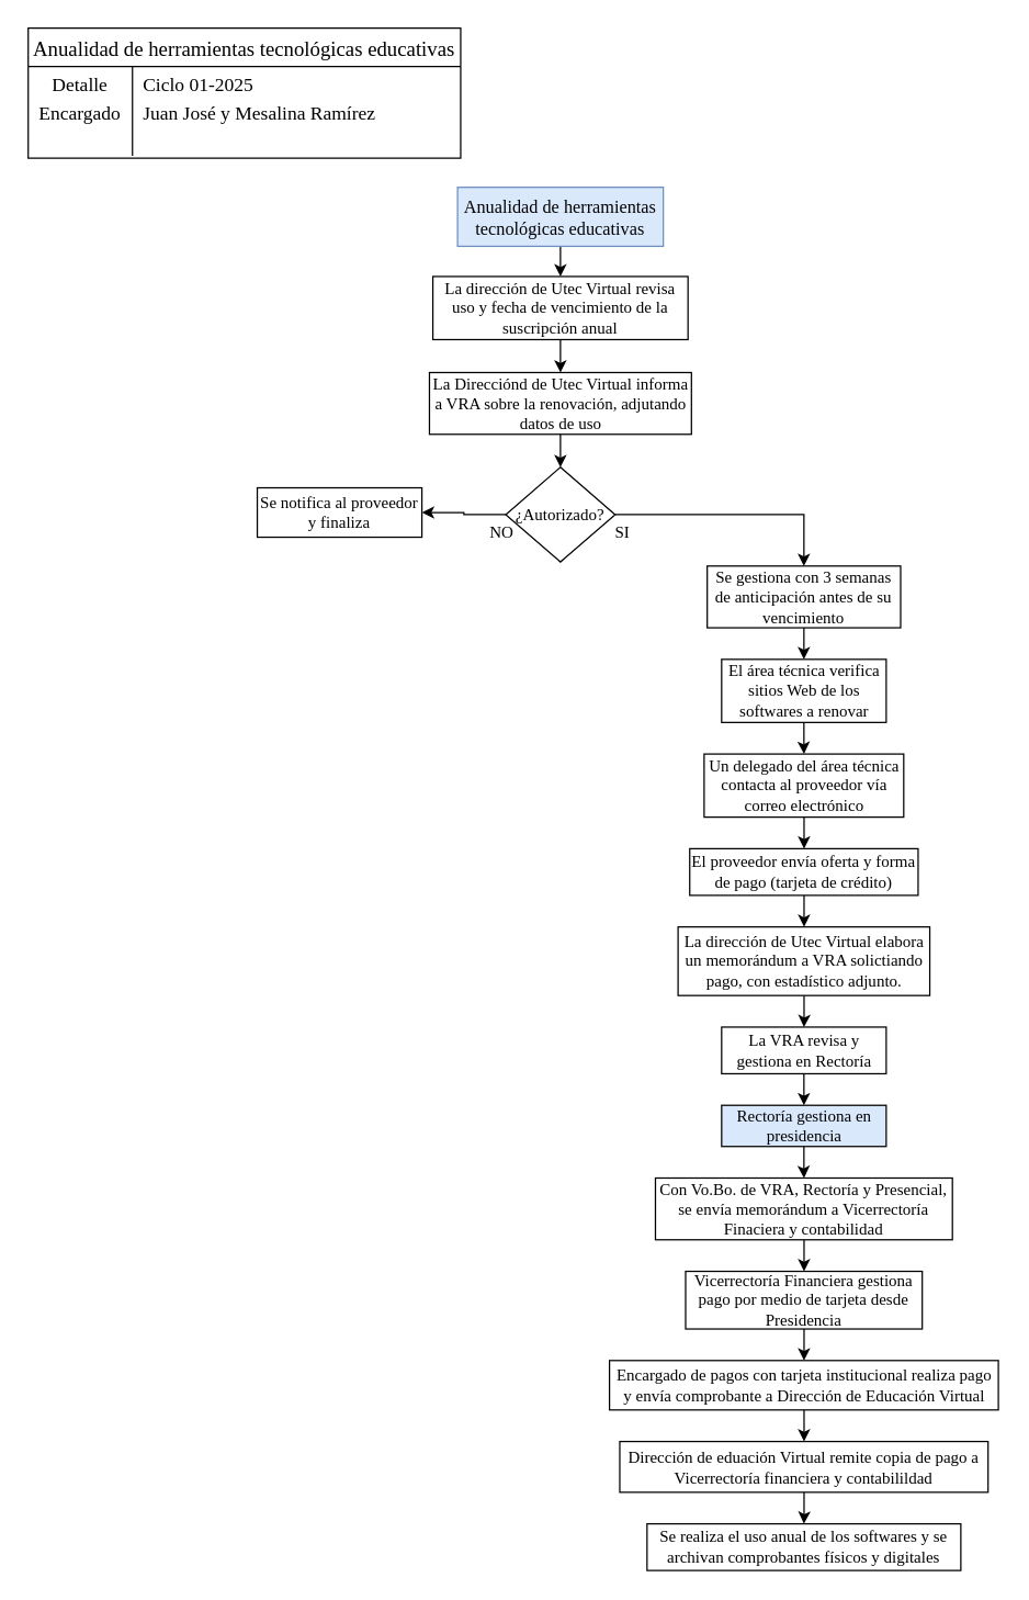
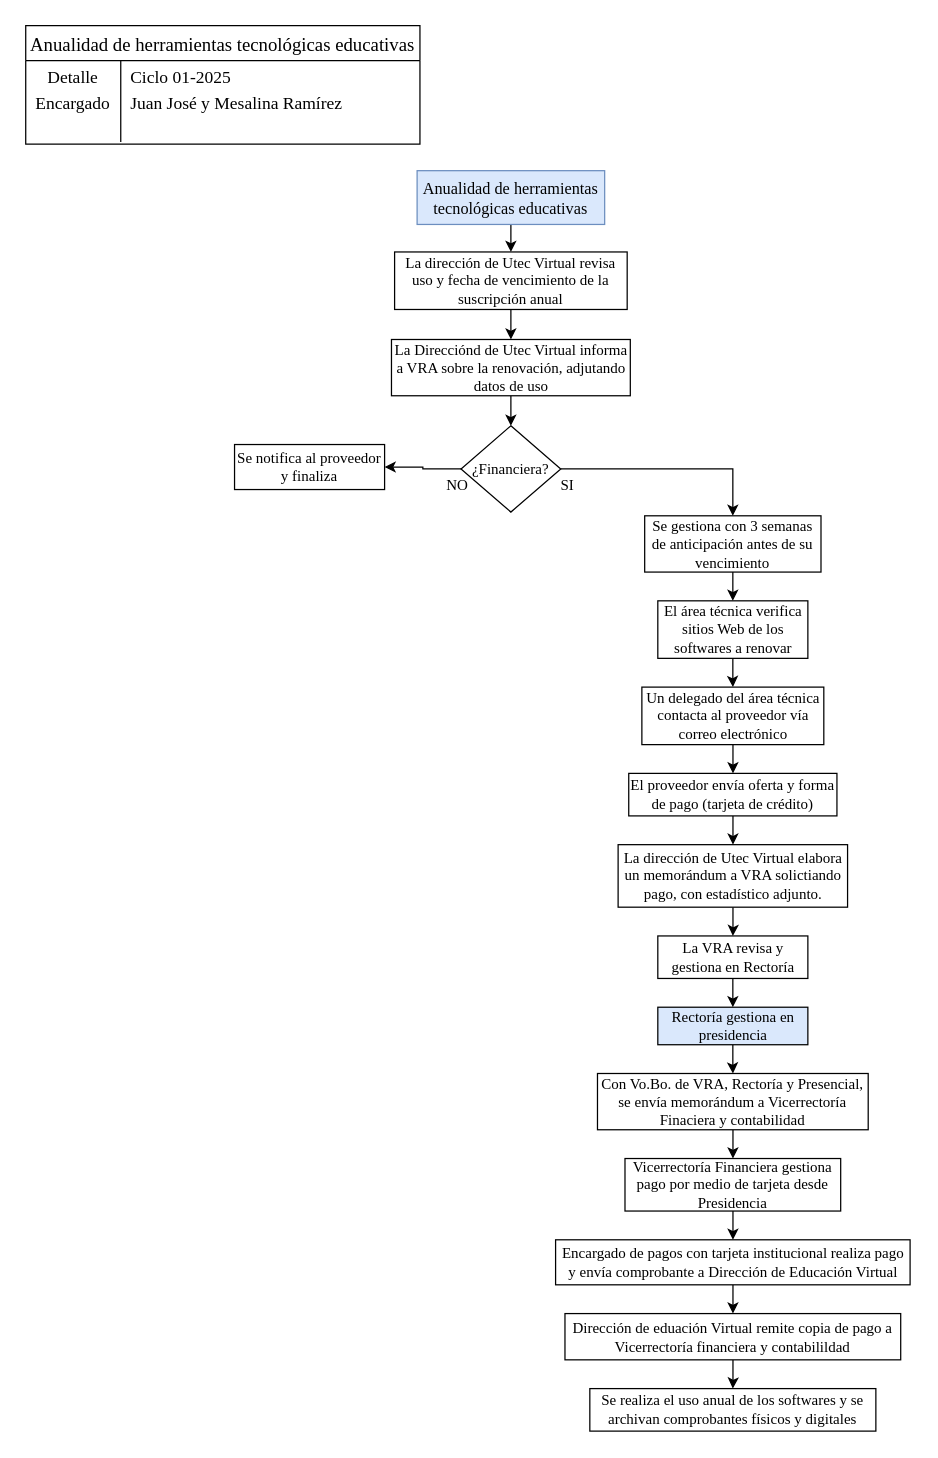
  <mxCell id="0" />
  <mxCell id="1" parent="0" />
  <mxCell id="2" value="Anualidad de herramientas tecnológicas educativas" style="shape=table;startSize=28;container=1;collapsible=0;childLayout=tableLayout;fixedRows=1;rowLines=0;fontStyle=0;strokeColor=default;fontSize=15;fontFamily=Times New Roman;" vertex="1" parent="1"><mxGeometry x="20" y="20" width="315.268" height="94.862" as="geometry" /></mxCell>
  <mxCell id="3" value="" style="shape=tableRow;horizontal=0;startSize=0;swimlaneHead=0;swimlaneBody=0;top=0;left=0;bottom=0;right=0;collapsible=0;dropTarget=0;fillColor=none;points=[[0,0.5],[1,0.5]];portConstraint=eastwest;strokeColor=inherit;fontSize=16;fontFamily=Times New Roman;" vertex="1" parent="2"><mxGeometry y="28" width="315.268" height="20" as="geometry" /></mxCell>
  <mxCell id="4" value="&lt;font style=&quot;font-size: 14px;&quot;&gt;Detalle&lt;/font&gt;&lt;div&gt;&lt;br&gt;&lt;/div&gt;" style="shape=partialRectangle;html=1;whiteSpace=wrap;connectable=0;fillColor=none;top=0;left=0;bottom=0;right=0;overflow=hidden;pointerEvents=1;strokeColor=inherit;fontSize=16;fontFamily=Times New Roman;" vertex="1" parent="3"><mxGeometry width="76" height="20" as="geometry"><mxRectangle width="76" height="20" as="alternateBounds" /></mxGeometry></mxCell>
  <mxCell id="5" value="&lt;font style=&quot;font-size: 14px;&quot;&gt;Ciclo 01-2025&lt;/font&gt;" style="shape=partialRectangle;html=1;whiteSpace=wrap;connectable=0;fillColor=none;top=0;left=0;bottom=0;right=0;align=left;spacingLeft=6;overflow=hidden;strokeColor=inherit;fontSize=16;fontFamily=Times New Roman;" vertex="1" parent="3"><mxGeometry x="76" width="239" height="20" as="geometry"><mxRectangle width="239" height="20" as="alternateBounds" /></mxGeometry></mxCell>
  <mxCell id="6" value="" style="shape=tableRow;horizontal=0;startSize=0;swimlaneHead=0;swimlaneBody=0;top=0;left=0;bottom=0;right=0;collapsible=0;dropTarget=0;fillColor=none;points=[[0,0.5],[1,0.5]];portConstraint=eastwest;strokeColor=inherit;fontSize=16;fontFamily=Times New Roman;" vertex="1" parent="2"><mxGeometry y="48" width="315.268" height="25" as="geometry" /></mxCell>
  <mxCell id="7" value="&lt;font style=&quot;font-size: 14px;&quot;&gt;Encargado&lt;/font&gt;" style="shape=partialRectangle;html=1;whiteSpace=wrap;connectable=0;fillColor=none;top=0;left=0;bottom=0;right=0;overflow=hidden;strokeColor=inherit;fontSize=16;fontFamily=Times New Roman;" vertex="1" parent="6"><mxGeometry width="76" height="25" as="geometry"><mxRectangle width="76" height="25" as="alternateBounds" /></mxGeometry></mxCell>
  <mxCell id="8" value="&lt;span style=&quot;font-size: 14px;&quot;&gt;Juan José y Mesalina Ramírez&lt;/span&gt;" style="shape=partialRectangle;html=1;whiteSpace=wrap;connectable=0;fillColor=none;top=0;left=0;bottom=0;right=0;align=left;spacingLeft=6;overflow=hidden;strokeColor=inherit;fontSize=16;fontFamily=Times New Roman;" vertex="1" parent="6"><mxGeometry x="76" width="239" height="25" as="geometry"><mxRectangle width="239" height="25" as="alternateBounds" /></mxGeometry></mxCell>
  <mxCell id="9" value="" style="shape=tableRow;horizontal=0;startSize=0;swimlaneHead=0;swimlaneBody=0;top=0;left=0;bottom=0;right=0;collapsible=0;dropTarget=0;fillColor=none;points=[[0,0.5],[1,0.5]];portConstraint=eastwest;strokeColor=inherit;fontSize=16;fontFamily=Times New Roman;" vertex="1" parent="2"><mxGeometry y="73" width="315.268" height="20" as="geometry" /></mxCell>
  <mxCell id="10" value="" style="shape=partialRectangle;html=1;whiteSpace=wrap;connectable=0;fillColor=none;top=0;left=0;bottom=0;right=0;overflow=hidden;strokeColor=inherit;fontSize=16;fontFamily=Times New Roman;" vertex="1" parent="9"><mxGeometry width="76" height="20" as="geometry"><mxRectangle width="76" height="20" as="alternateBounds" /></mxGeometry></mxCell>
  <mxCell id="11" value="" style="shape=partialRectangle;html=1;whiteSpace=wrap;connectable=0;fillColor=none;top=0;left=0;bottom=0;right=0;align=left;spacingLeft=6;overflow=hidden;strokeColor=inherit;fontSize=16;fontFamily=Times New Roman;" vertex="1" parent="9"><mxGeometry x="76" width="239" height="20" as="geometry"><mxRectangle width="239" height="20" as="alternateBounds" /></mxGeometry></mxCell>
  <mxCell id="12" value="" style="edgeStyle=orthogonalEdgeStyle;rounded=0;orthogonalLoop=1;jettySize=auto;html=1;" edge="1" parent="1" source="13" target="15"><mxGeometry relative="1" as="geometry" /></mxCell>
  <mxCell id="13" value="Anualidad de herramientas tecnológicas educativas" style="rounded=0;whiteSpace=wrap;html=1;fillColor=#dae8fc;strokeColor=#6c8ebf;fontFamily=Times New Roman;fontSize=13;" vertex="1" parent="1"><mxGeometry x="333" y="136" width="150" height="43" as="geometry" /></mxCell>
  <mxCell id="14" value="" style="edgeStyle=orthogonalEdgeStyle;rounded=0;orthogonalLoop=1;jettySize=auto;html=1;fontSize=12;" edge="1" parent="1" source="15" target="17"><mxGeometry relative="1" as="geometry" /></mxCell>
  <mxCell id="15" value="La dirección de Utec Virtual revisa uso y fecha de vencimiento de la suscripción anual" style="whiteSpace=wrap;html=1;fontSize=12;fontFamily=Times New Roman;rounded=0;" vertex="1" parent="1"><mxGeometry x="315" y="201" width="186" height="46" as="geometry" /></mxCell>
  <mxCell id="16" value="" style="edgeStyle=orthogonalEdgeStyle;rounded=0;orthogonalLoop=1;jettySize=auto;html=1;fontSize=12;" edge="1" parent="1" source="17" target="20"><mxGeometry relative="1" as="geometry" /></mxCell>
  <mxCell id="17" value="La Direcciónd de Utec Virtual informa a VRA sobre la renovación, adjutando datos de uso" style="whiteSpace=wrap;html=1;fontSize=12;fontFamily=Times New Roman;rounded=0;" vertex="1" parent="1"><mxGeometry x="312.5" y="271" width="191" height="45" as="geometry" /></mxCell>
  <mxCell id="18" value="" style="edgeStyle=orthogonalEdgeStyle;rounded=0;orthogonalLoop=1;jettySize=auto;html=1;fontSize=12;" edge="1" parent="1" source="20" target="21"><mxGeometry relative="1" as="geometry" /></mxCell>
  <mxCell id="19" value="" style="edgeStyle=orthogonalEdgeStyle;rounded=0;orthogonalLoop=1;jettySize=auto;html=1;fontSize=12;" edge="1" parent="1" source="20" target="24"><mxGeometry relative="1" as="geometry" /></mxCell>
- <mxCell id="20" value="¿Autorizado?" style="rhombus;whiteSpace=wrap;html=1;fontSize=12;fontFamily=Times New Roman;rounded=0;" vertex="1" parent="1"><mxGeometry x="368.13" y="340" width="79.75" height="69" as="geometry" /></mxCell>
+ <mxCell id="20" value="¿Financiera?" style="rhombus;whiteSpace=wrap;html=1;fontSize=12;fontFamily=Times New Roman;rounded=0;" vertex="1" parent="1"><mxGeometry x="368.13" y="340" width="79.75" height="69" as="geometry" /></mxCell>
  <mxCell id="21" value="Se notifica al proveedor y finaliza" style="whiteSpace=wrap;html=1;fontSize=12;fontFamily=Times New Roman;rounded=0;" vertex="1" parent="1"><mxGeometry x="187" y="355" width="120" height="36" as="geometry" /></mxCell>
  <mxCell id="22" value="&lt;font face=&quot;Times New Roman&quot;&gt;NO&lt;/font&gt;" style="text;html=1;align=center;verticalAlign=middle;resizable=0;points=[];autosize=1;strokeColor=none;fillColor=none;fontSize=12;" vertex="1" parent="1"><mxGeometry x="347" y="375" width="35" height="26" as="geometry" /></mxCell>
  <mxCell id="23" value="" style="edgeStyle=orthogonalEdgeStyle;rounded=0;orthogonalLoop=1;jettySize=auto;html=1;" edge="1" parent="1" source="24" target="27"><mxGeometry relative="1" as="geometry" /></mxCell>
  <mxCell id="24" value="Se gestiona con 3 semanas de anticipación antes de su vencimiento" style="whiteSpace=wrap;html=1;fontSize=12;fontFamily=Times New Roman;rounded=0;" vertex="1" parent="1"><mxGeometry x="515" y="412" width="141" height="45" as="geometry" /></mxCell>
  <mxCell id="25" value="&lt;font face=&quot;Times New Roman&quot;&gt;SI&lt;/font&gt;" style="text;html=1;align=center;verticalAlign=middle;resizable=0;points=[];autosize=1;strokeColor=none;fillColor=none;fontSize=12;" vertex="1" parent="1"><mxGeometry x="438" y="375" width="29" height="26" as="geometry" /></mxCell>
  <mxCell id="26" value="" style="edgeStyle=orthogonalEdgeStyle;rounded=0;orthogonalLoop=1;jettySize=auto;html=1;" edge="1" parent="1" source="27" target="29"><mxGeometry relative="1" as="geometry" /></mxCell>
  <mxCell id="27" value="El área técnica verifica sitios Web de los softwares a renovar" style="whiteSpace=wrap;html=1;fontFamily=Times New Roman;rounded=0;" vertex="1" parent="1"><mxGeometry x="525.5" y="480" width="120" height="46" as="geometry" /></mxCell>
  <mxCell id="28" value="" style="edgeStyle=orthogonalEdgeStyle;rounded=0;orthogonalLoop=1;jettySize=auto;html=1;" edge="1" parent="1" source="29" target="31"><mxGeometry relative="1" as="geometry" /></mxCell>
  <mxCell id="29" value="Un delegado del área técnica contacta al proveedor vía correo electrónico" style="whiteSpace=wrap;html=1;fontFamily=Times New Roman;rounded=0;" vertex="1" parent="1"><mxGeometry x="512.75" y="549" width="145.5" height="46" as="geometry" /></mxCell>
  <mxCell id="30" value="" style="edgeStyle=orthogonalEdgeStyle;rounded=0;orthogonalLoop=1;jettySize=auto;html=1;" edge="1" parent="1" source="31" target="33"><mxGeometry relative="1" as="geometry" /></mxCell>
  <mxCell id="31" value="El proveedor envía oferta y forma de pago (tarjeta de crédito)" style="whiteSpace=wrap;html=1;fontFamily=Times New Roman;rounded=0;" vertex="1" parent="1"><mxGeometry x="502.25" y="618" width="166.5" height="34" as="geometry" /></mxCell>
  <mxCell id="32" value="" style="edgeStyle=orthogonalEdgeStyle;rounded=0;orthogonalLoop=1;jettySize=auto;html=1;" edge="1" parent="1" source="33" target="35"><mxGeometry relative="1" as="geometry" /></mxCell>
  <mxCell id="33" value="La dirección de Utec Virtual elabora un memorándum a VRA solictiando pago, con estadístico adjunto." style="whiteSpace=wrap;html=1;fontFamily=Times New Roman;rounded=0;" vertex="1" parent="1"><mxGeometry x="493.75" y="675" width="183.5" height="50" as="geometry" /></mxCell>
  <mxCell id="34" value="" style="edgeStyle=orthogonalEdgeStyle;rounded=0;orthogonalLoop=1;jettySize=auto;html=1;" edge="1" parent="1" source="35" target="37"><mxGeometry relative="1" as="geometry" /></mxCell>
  <mxCell id="35" value="La VRA revisa y gestiona en Rectoría" style="whiteSpace=wrap;html=1;fontFamily=Times New Roman;rounded=0;" vertex="1" parent="1"><mxGeometry x="525.5" y="748" width="120" height="34" as="geometry" /></mxCell>
  <mxCell id="36" value="" style="edgeStyle=orthogonalEdgeStyle;rounded=0;orthogonalLoop=1;jettySize=auto;html=1;" edge="1" parent="1" source="37" target="39"><mxGeometry relative="1" as="geometry" /></mxCell>
  <mxCell id="37" value="Rectoría gestiona en presidencia" style="whiteSpace=wrap;html=1;fontFamily=Times New Roman;rounded=0;fillColor=#dae8fc;" vertex="1" parent="1"><mxGeometry x="525.5" y="805" width="120" height="30" as="geometry" /></mxCell>
  <mxCell id="38" value="" style="edgeStyle=orthogonalEdgeStyle;rounded=0;orthogonalLoop=1;jettySize=auto;html=1;" edge="1" parent="1" source="39" target="41"><mxGeometry relative="1" as="geometry" /></mxCell>
  <mxCell id="39" value="Con Vo.Bo. de VRA, Rectoría y Presencial, se envía memorándum a Vicerrectoría Finaciera y contabilidad" style="whiteSpace=wrap;html=1;fontFamily=Times New Roman;rounded=0;" vertex="1" parent="1"><mxGeometry x="477.25" y="858" width="216.5" height="45" as="geometry" /></mxCell>
  <mxCell id="40" value="" style="edgeStyle=orthogonalEdgeStyle;rounded=0;orthogonalLoop=1;jettySize=auto;html=1;" edge="1" parent="1" source="41" target="43"><mxGeometry relative="1" as="geometry" /></mxCell>
  <mxCell id="41" value="Vicerrectoría Financiera gestiona pago por medio de tarjeta desde Presidencia" style="whiteSpace=wrap;html=1;fontFamily=Times New Roman;rounded=0;" vertex="1" parent="1"><mxGeometry x="499.25" y="926" width="172.5" height="42" as="geometry" /></mxCell>
  <mxCell id="42" value="" style="edgeStyle=orthogonalEdgeStyle;rounded=0;orthogonalLoop=1;jettySize=auto;html=1;" edge="1" parent="1" source="43" target="45"><mxGeometry relative="1" as="geometry" /></mxCell>
  <mxCell id="43" value="Encargado de pagos con tarjeta institucional realiza pago y envía comprobante a Dirección de Educación Virtual" style="whiteSpace=wrap;html=1;fontFamily=Times New Roman;rounded=0;" vertex="1" parent="1"><mxGeometry x="443.75" y="991" width="283.5" height="36" as="geometry" /></mxCell>
  <mxCell id="44" value="" style="edgeStyle=orthogonalEdgeStyle;rounded=0;orthogonalLoop=1;jettySize=auto;html=1;" edge="1" parent="1" source="45" target="46"><mxGeometry relative="1" as="geometry" /></mxCell>
  <mxCell id="45" value="Dirección de eduación Virtual remite copia de pago a Vicerrectoría financiera y contabilildad" style="whiteSpace=wrap;html=1;fontFamily=Times New Roman;rounded=0;" vertex="1" parent="1"><mxGeometry x="451.25" y="1050" width="268.5" height="37" as="geometry" /></mxCell>
  <mxCell id="46" value="Se realiza el uso anual de los softwares y se archivan comprobantes físicos y digitales" style="whiteSpace=wrap;html=1;fontFamily=Times New Roman;rounded=0;" vertex="1" parent="1"><mxGeometry x="471.13" y="1110" width="228.75" height="34" as="geometry" /></mxCell>
